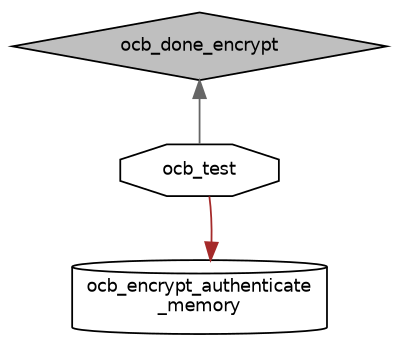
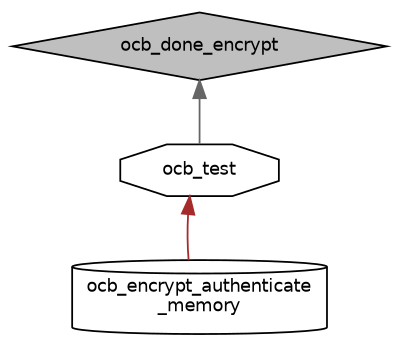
  digraph {
    rankdir=TB
    node [color=black fillcolor=white fontname=Helvetica fontsize=10 style=filled]
    edge [dir=back fontname=Helvetica fontsize=10 labelfontname=Helvetica labelfontsize=10 style=solid]
    n1 [fillcolor=grey75 fontcolor=black height=0.2 label=ocb_done_encrypt shape=diamond width=0.4]
    n2 [height=0.2 label=ocb_test shape=octagon width=0.4]
    n3 [height=0.2 label="ocb_encrypt_authenticate\l_memory" shape=cylinder width=0.4]
    n1 -> n2 [color=gray40]
-   n3 -> n2 [color=brown]
+   n2 -> n3 [color=brown]
  }
